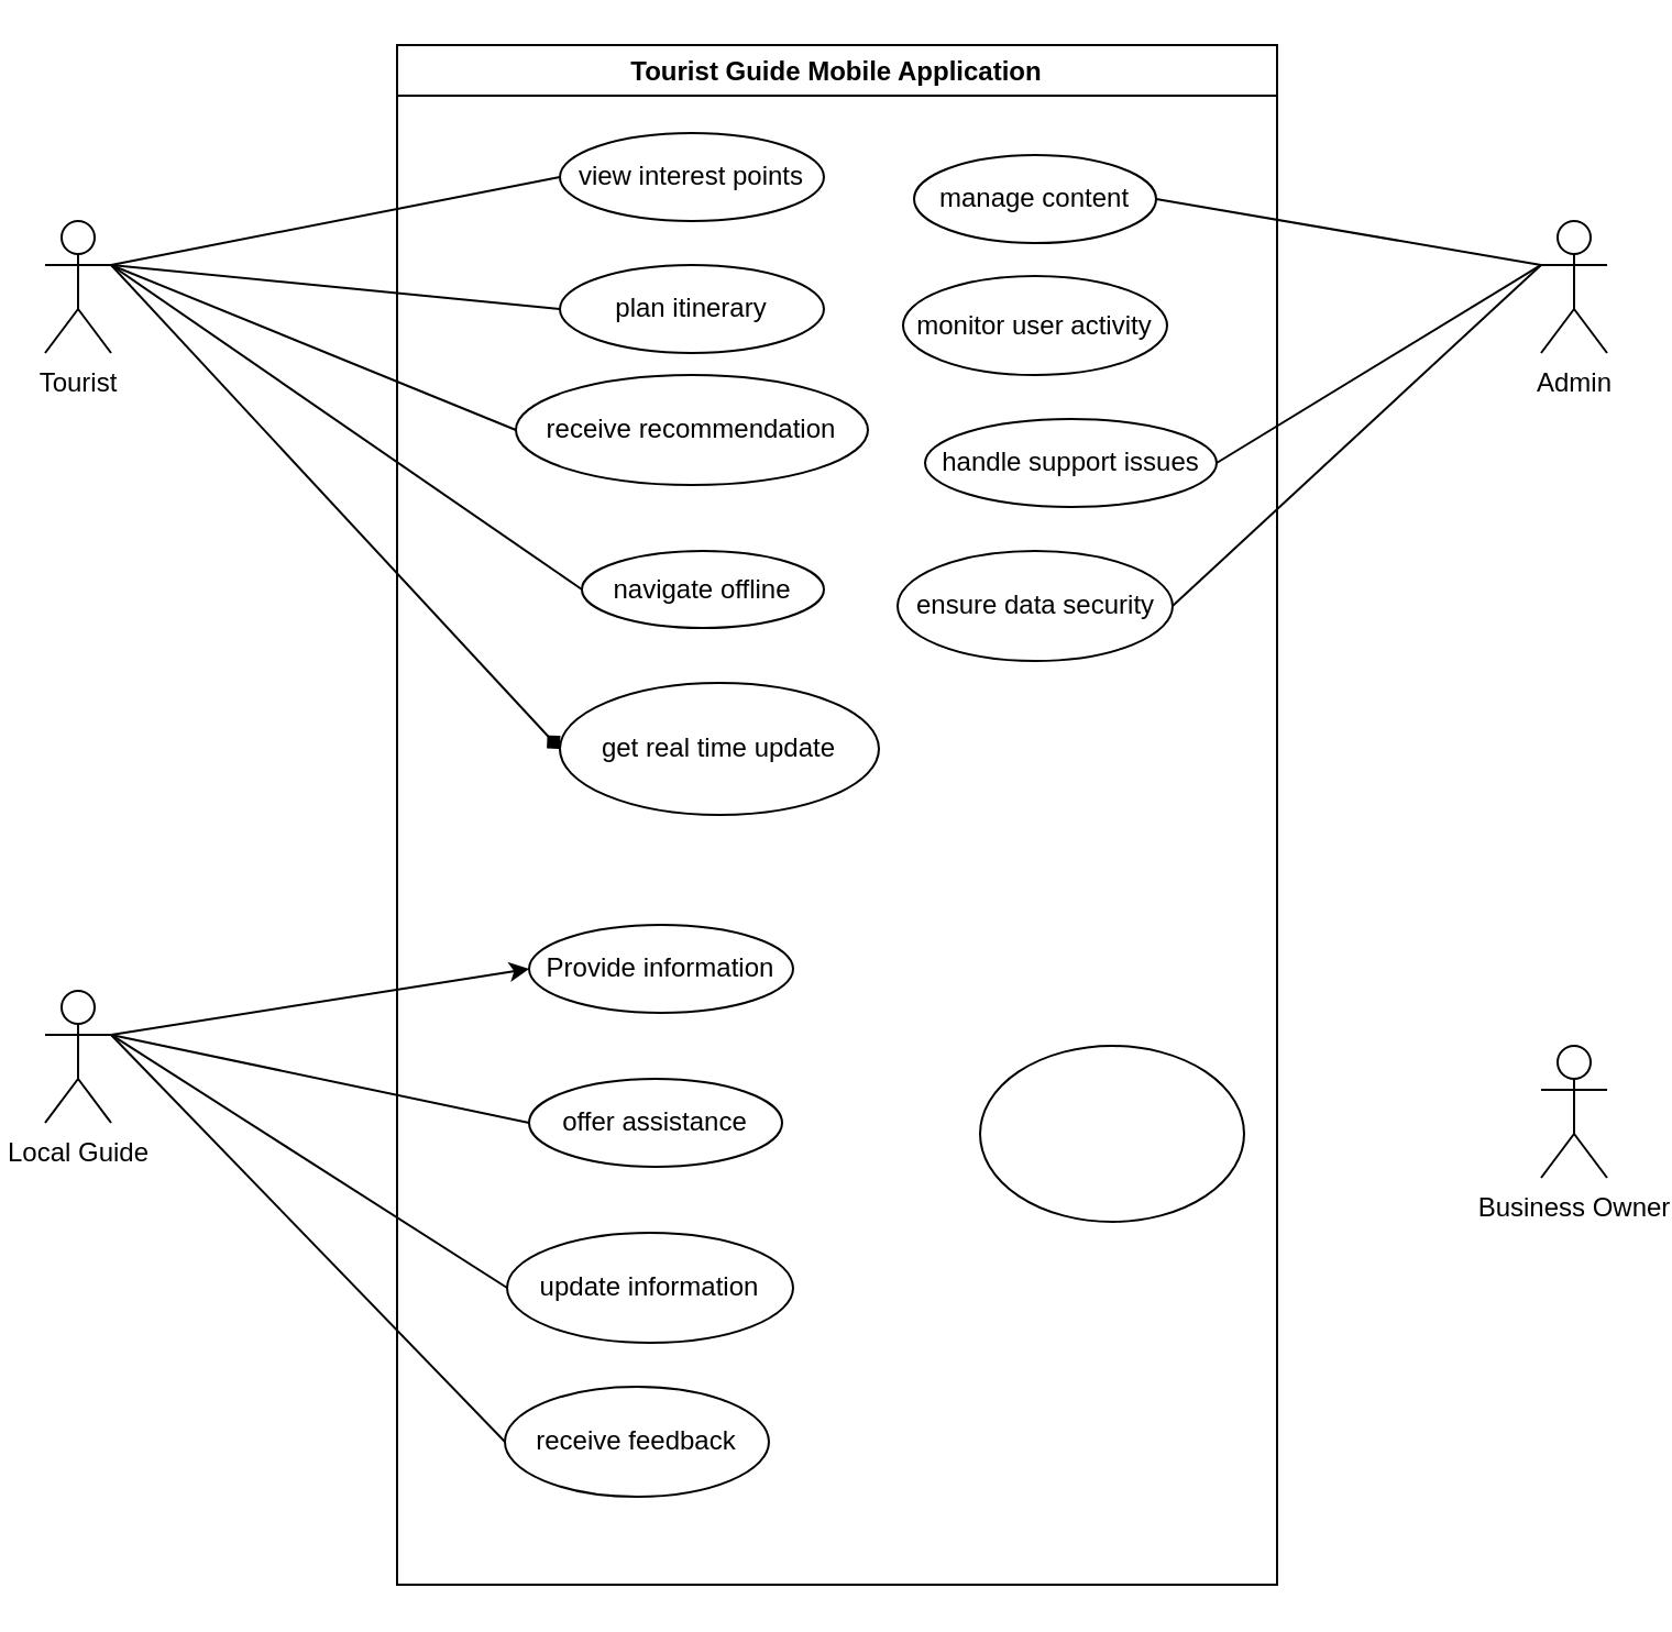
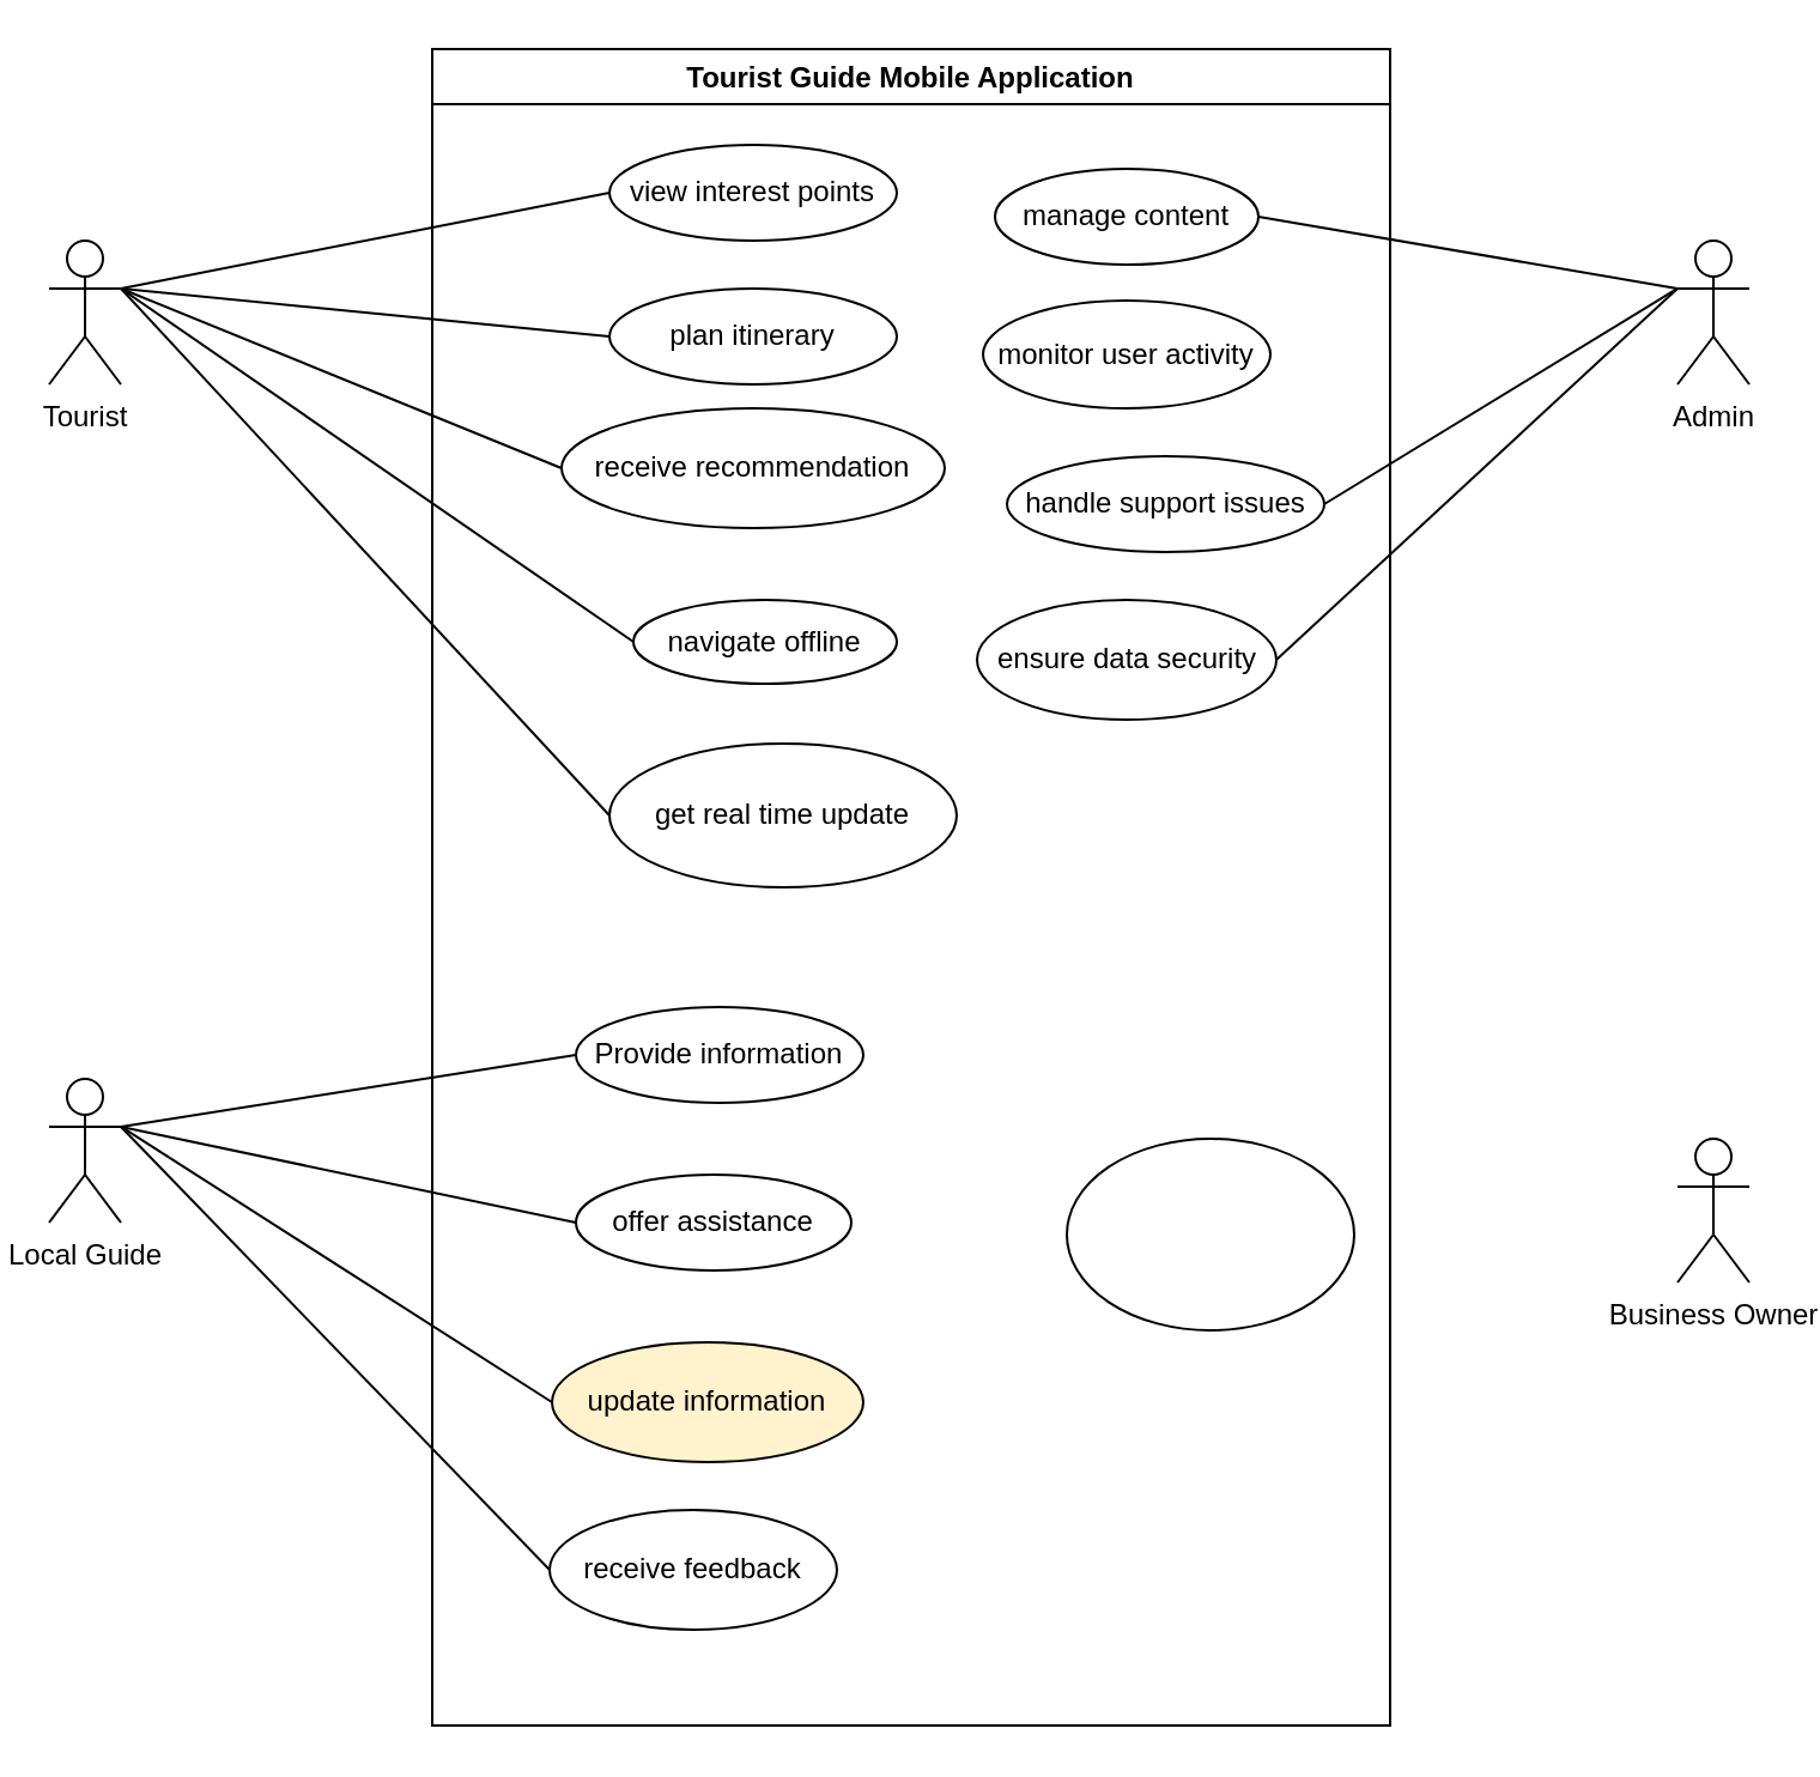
  <mxCell id="0" />
  <mxCell id="1" parent="0" />
  <mxCell id="2" value="Tourist Guide Mobile Application" style="swimlane;" vertex="1" parent="1"><mxGeometry x="180" y="20" width="400" height="700" as="geometry" /></mxCell>
  <mxCell id="3" value="get real time update" style="ellipse;whiteSpace=wrap;html=1;" vertex="1" parent="2"><mxGeometry x="74" y="290" width="145" height="60" as="geometry" /></mxCell>
  <mxCell id="4" value="handle support issues" style="ellipse;whiteSpace=wrap;html=1;" vertex="1" parent="2"><mxGeometry x="240" y="170" width="132.5" height="40" as="geometry" /></mxCell>
  <mxCell id="5" value="Provide information" style="ellipse;whiteSpace=wrap;html=1;" vertex="1" parent="2"><mxGeometry x="60" y="400" width="120" height="40" as="geometry" /></mxCell>
  <mxCell id="6" value="receive recommendation" style="ellipse;whiteSpace=wrap;html=1;" vertex="1" parent="2"><mxGeometry x="54" y="150" width="160" height="50" as="geometry" /></mxCell>
  <mxCell id="7" value="navigate offline" style="ellipse;whiteSpace=wrap;html=1;" vertex="1" parent="2"><mxGeometry x="84" y="230" width="110" height="35" as="geometry" /></mxCell>
  <mxCell id="8" value="plan itinerary" style="ellipse;whiteSpace=wrap;html=1;" vertex="1" parent="2"><mxGeometry x="74" y="100" width="120" height="40" as="geometry" /></mxCell>
  <mxCell id="9" value="view interest points" style="ellipse;whiteSpace=wrap;html=1;" vertex="1" parent="2"><mxGeometry x="74" y="40" width="120" height="40" as="geometry" /></mxCell>
  <mxCell id="10" value="offer assistance" style="ellipse;whiteSpace=wrap;html=1;" vertex="1" parent="2"><mxGeometry x="60" y="470" width="115" height="40" as="geometry" /></mxCell>
- <mxCell id="11" value="update information" style="ellipse;whiteSpace=wrap;html=1;" vertex="1" parent="2"><mxGeometry x="50" y="540" width="130" height="50" as="geometry" /></mxCell>
+ <mxCell id="11" value="update information" style="ellipse;whiteSpace=wrap;html=1;fillColor=#fff2cc;" vertex="1" parent="2"><mxGeometry x="50" y="540" width="130" height="50" as="geometry" /></mxCell>
  <mxCell id="12" value="receive feedback" style="ellipse;whiteSpace=wrap;html=1;" vertex="1" parent="2"><mxGeometry x="49" y="610" width="120" height="50" as="geometry" /></mxCell>
  <mxCell id="13" value="manage content" style="ellipse;whiteSpace=wrap;html=1;" vertex="1" parent="2"><mxGeometry x="235" y="50" width="110" height="40" as="geometry" /></mxCell>
  <mxCell id="14" value="monitor user activity" style="ellipse;whiteSpace=wrap;html=1;" vertex="1" parent="2"><mxGeometry x="230" y="105" width="120" height="45" as="geometry" /></mxCell>
  <mxCell id="15" value="" style="ellipse;whiteSpace=wrap;html=1;" vertex="1" parent="2"><mxGeometry x="265" y="455" width="120" height="80" as="geometry" /></mxCell>
  <mxCell id="16" value="ensure data security" style="ellipse;whiteSpace=wrap;html=1;" vertex="1" parent="2"><mxGeometry x="227.5" y="230" width="125" height="50" as="geometry" /></mxCell>
  <mxCell id="17" value="Tourist" style="shape=umlActor;verticalLabelPosition=bottom;verticalAlign=top;html=1;" vertex="1" parent="1"><mxGeometry x="20" y="100" width="30" height="60" as="geometry" /></mxCell>
  <mxCell id="18" value="Local Guide" style="shape=umlActor;verticalLabelPosition=bottom;verticalAlign=top;html=1;" vertex="1" parent="1"><mxGeometry x="20" y="450" width="30" height="60" as="geometry" /></mxCell>
  <mxCell id="19" value="Business Owner" style="shape=umlActor;verticalLabelPosition=bottom;verticalAlign=top;html=1;" vertex="1" parent="1"><mxGeometry x="700" y="475" width="30" height="60" as="geometry" /></mxCell>
  <mxCell id="20" value="Admin" style="shape=umlActor;verticalLabelPosition=bottom;verticalAlign=top;html=1;" vertex="1" parent="1"><mxGeometry x="700" y="100" width="30" height="60" as="geometry" /></mxCell>
  <mxCell id="21" value="" style="endArrow=none;html=1;rounded=0;exitX=1;exitY=0.333;exitDx=0;exitDy=0;exitPerimeter=0;entryX=0;entryY=0.5;entryDx=0;entryDy=0;" edge="1" parent="1" source="17" target="9"><mxGeometry width="50" height="50" relative="1" as="geometry"><mxPoint x="80" y="180" as="sourcePoint" /><mxPoint x="130" y="130" as="targetPoint" /></mxGeometry></mxCell>
  <mxCell id="22" value="" style="endArrow=none;html=1;rounded=0;exitX=1;exitY=0.333;exitDx=0;exitDy=0;exitPerimeter=0;entryX=0;entryY=0.5;entryDx=0;entryDy=0;" edge="1" parent="1" source="17" target="8"><mxGeometry width="50" height="50" relative="1" as="geometry"><mxPoint x="80" y="190" as="sourcePoint" /><mxPoint x="130" y="140" as="targetPoint" /></mxGeometry></mxCell>
  <mxCell id="23" value="" style="endArrow=none;html=1;rounded=0;exitX=1;exitY=0.333;exitDx=0;exitDy=0;exitPerimeter=0;entryX=0;entryY=0.5;entryDx=0;entryDy=0;" edge="1" parent="1" source="17" target="6"><mxGeometry width="50" height="50" relative="1" as="geometry"><mxPoint x="100" y="250" as="sourcePoint" /><mxPoint x="150" y="200" as="targetPoint" /></mxGeometry></mxCell>
  <mxCell id="24" value="" style="endArrow=none;html=1;rounded=0;exitX=1;exitY=0.333;exitDx=0;exitDy=0;exitPerimeter=0;entryX=0;entryY=0.5;entryDx=0;entryDy=0;" edge="1" parent="1" source="17" target="7"><mxGeometry width="50" height="50" relative="1" as="geometry"><mxPoint x="70" y="270" as="sourcePoint" /><mxPoint x="230" y="250" as="targetPoint" /></mxGeometry></mxCell>
- <mxCell id="25" value="" style="endArrow=diamond;html=1;rounded=0;exitX=1;exitY=0.333;exitDx=0;exitDy=0;exitPerimeter=0;entryX=0;entryY=0.5;entryDx=0;entryDy=0;" edge="1" parent="1" source="17" target="3"><mxGeometry width="50" height="50" relative="1" as="geometry"><mxPoint x="60" y="130" as="sourcePoint" /><mxPoint x="274" y="278" as="targetPoint" /></mxGeometry></mxCell>
- <mxCell id="26" value="" style="endArrow=classic;html=1;rounded=0;exitX=1;exitY=0.333;exitDx=0;exitDy=0;exitPerimeter=0;entryX=0;entryY=0.5;entryDx=0;entryDy=0;" edge="1" parent="1" source="18" target="5"><mxGeometry width="50" height="50" relative="1" as="geometry"><mxPoint x="110" y="520" as="sourcePoint" /><mxPoint x="160" y="470" as="targetPoint" /></mxGeometry></mxCell>
+ <mxCell id="25" value="" style="endArrow=none;html=1;rounded=0;exitX=1;exitY=0.333;exitDx=0;exitDy=0;exitPerimeter=0;entryX=0;entryY=0.5;entryDx=0;entryDy=0;" edge="1" parent="1" source="17" target="3"><mxGeometry width="50" height="50" relative="1" as="geometry"><mxPoint x="60" y="130" as="sourcePoint" /><mxPoint x="274" y="278" as="targetPoint" /></mxGeometry></mxCell>
+ <mxCell id="26" value="" style="endArrow=none;html=1;rounded=0;exitX=1;exitY=0.333;exitDx=0;exitDy=0;exitPerimeter=0;entryX=0;entryY=0.5;entryDx=0;entryDy=0;" edge="1" parent="1" source="18" target="5"><mxGeometry width="50" height="50" relative="1" as="geometry"><mxPoint x="110" y="520" as="sourcePoint" /><mxPoint x="160" y="470" as="targetPoint" /></mxGeometry></mxCell>
  <mxCell id="27" value="" style="endArrow=none;html=1;rounded=0;exitX=1;exitY=0.333;exitDx=0;exitDy=0;exitPerimeter=0;entryX=0;entryY=0.5;entryDx=0;entryDy=0;" edge="1" parent="1" source="18" target="10"><mxGeometry width="50" height="50" relative="1" as="geometry"><mxPoint x="120" y="530" as="sourcePoint" /><mxPoint x="170" y="480" as="targetPoint" /></mxGeometry></mxCell>
  <mxCell id="28" value="" style="endArrow=none;html=1;rounded=0;exitX=1;exitY=0.333;exitDx=0;exitDy=0;exitPerimeter=0;entryX=0;entryY=0.5;entryDx=0;entryDy=0;" edge="1" parent="1" source="18" target="11"><mxGeometry width="50" height="50" relative="1" as="geometry"><mxPoint x="130" y="540" as="sourcePoint" /><mxPoint x="180" y="490" as="targetPoint" /></mxGeometry></mxCell>
  <mxCell id="29" value="" style="endArrow=none;html=1;rounded=0;exitX=1;exitY=0.333;exitDx=0;exitDy=0;exitPerimeter=0;entryX=0;entryY=0.5;entryDx=0;entryDy=0;" edge="1" parent="1" source="18" target="12"><mxGeometry width="50" height="50" relative="1" as="geometry"><mxPoint x="120" y="590" as="sourcePoint" /><mxPoint x="170" y="540" as="targetPoint" /></mxGeometry></mxCell>
  <mxCell id="30" value="" style="endArrow=none;html=1;rounded=0;exitX=1;exitY=0.5;exitDx=0;exitDy=0;entryX=0;entryY=0.333;entryDx=0;entryDy=0;entryPerimeter=0;" edge="1" parent="1" source="13" target="20"><mxGeometry width="50" height="50" relative="1" as="geometry"><mxPoint x="590" y="160" as="sourcePoint" /><mxPoint x="640" y="110" as="targetPoint" /></mxGeometry></mxCell>
  <mxCell id="31" value="" style="endArrow=none;html=1;rounded=0;exitX=1;exitY=0.5;exitDx=0;exitDy=0;entryX=0;entryY=0.333;entryDx=0;entryDy=0;entryPerimeter=0;" edge="1" parent="1" source="4" target="20"><mxGeometry width="50" height="50" relative="1" as="geometry"><mxPoint x="610" y="200" as="sourcePoint" /><mxPoint x="660" y="150" as="targetPoint" /></mxGeometry></mxCell>
  <mxCell id="32" value="" style="endArrow=none;html=1;rounded=0;exitX=1;exitY=0.5;exitDx=0;exitDy=0;entryX=0;entryY=0.333;entryDx=0;entryDy=0;entryPerimeter=0;" edge="1" parent="1" source="16" target="20"><mxGeometry width="50" height="50" relative="1" as="geometry"><mxPoint x="610" y="210" as="sourcePoint" /><mxPoint x="660" y="160" as="targetPoint" /></mxGeometry></mxCell>
